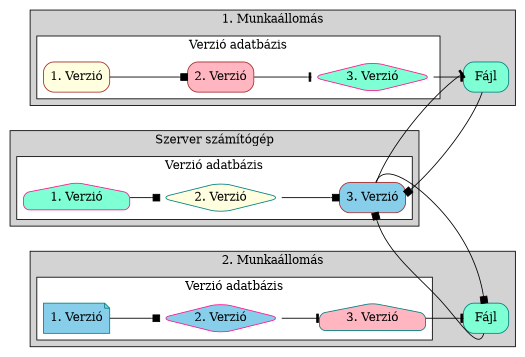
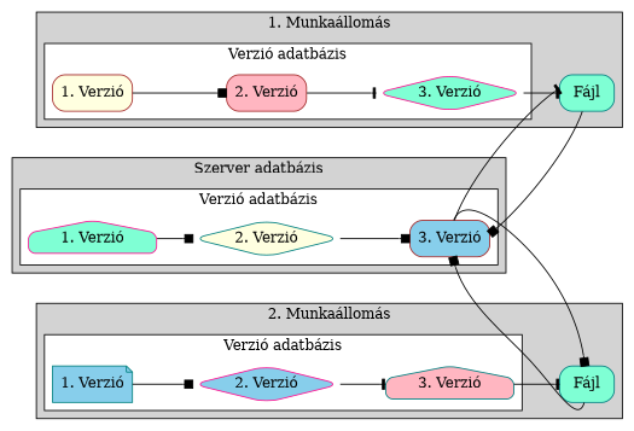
  digraph {
    nodesep=1.5
    rankdir=LR
    node [fillcolor=aquamarine shape=box style="rounded, filled,filled" color=teal]
    edge [arrowhead=box]
    n1 [label="1. Verzió" shape=house color=deeppink]
    n2 [fillcolor=lightyellow label="2. Verzió" shape=diamond]
    n3 [fillcolor=skyblue label="3. Verzió" color=brown]
    n4 [fillcolor=lightyellow label="1. Verzió" color=brown]
    n5 [fillcolor=lightpink label="2. Verzió" color=brown]
    n6 [label="3. Verzió" shape=diamond color=deeppink]
    n7 [label="Fájl"]
    n8 [fillcolor=skyblue label="1. Verzió" shape=note]
    n9 [fillcolor=skyblue label="2. Verzió" shape=diamond color=deeppink]
    n10 [fillcolor=lightpink label="3. Verzió" shape=house]
    n11 [label="Fájl"]
    subgraph cluster_1 {
-     label="Szerver számítógép"
+     label="Szerver adatbázis"
      style=filled
      subgraph cluster_2 {
        fillcolor=white
        label="Verzió adatbázis"
        style=filled
        n1
        n2
        n3
      }
    }
    subgraph cluster_3 {
      label="1. Munkaállomás"
      style=filled
      n7
      subgraph cluster_4 {
        fillcolor=white
        label="Verzió adatbázis"
        style=filled
        n4
        n5
        n6
      }
    }
    subgraph cluster_5 {
      label="2. Munkaállomás"
      style=filled
      n11
      subgraph cluster_6 {
        fillcolor=white
        label="Verzió adatbázis"
        style=filled
        n8
        n9
        n10
      }
    }
    n1 -> n2
    n2 -> n3
    n3 -> n7 [arrowhead=tee]
    n3 -> n11
    n4 -> n5
    n5 -> n6 [arrowhead=tee]
    n6 -> n7 [arrowhead=tee]
    n7 -> n3 [constraint=false]
    n8 -> n9
    n9 -> n10 [arrowhead=tee]
    n10 -> n11 [arrowhead=tee]
    n11 -> n3 [constraint=false]
  }
